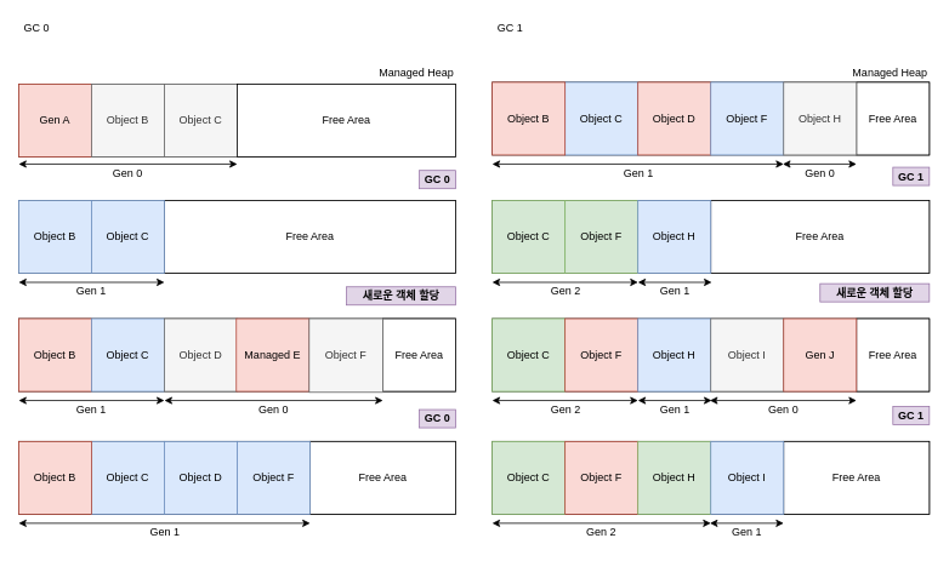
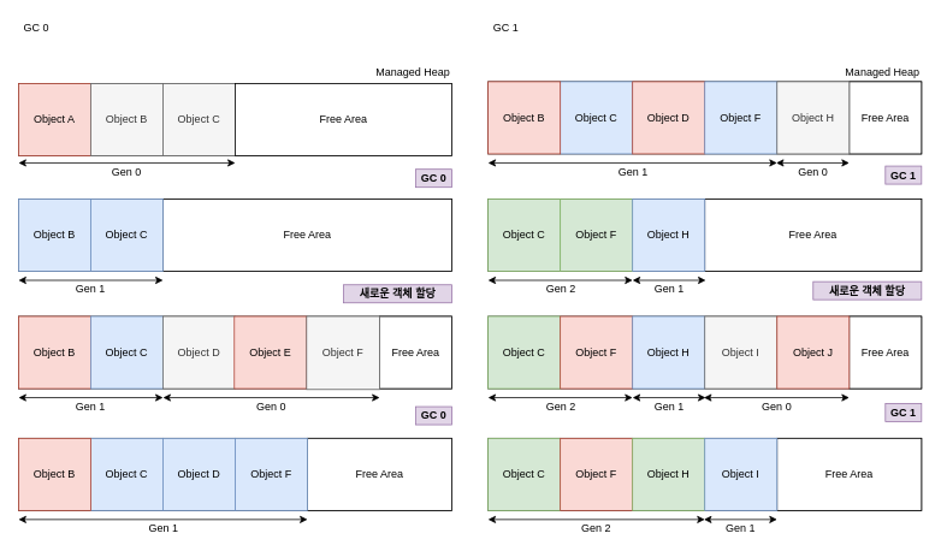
  <mxCell id="0" />
  <mxCell id="1" parent="0" />
  <mxCell id="2" value="" style="whiteSpace=wrap;html=1;" parent="1" vertex="1"><mxGeometry x="20" y="92" width="480" height="80" as="geometry" /></mxCell>
- <mxCell id="3" value="Gen A" style="whiteSpace=wrap;html=1;aspect=fixed;fillColor=#fad9d5;strokeColor=#ae4132;" parent="1" vertex="1"><mxGeometry x="20" y="92" width="80" height="80" as="geometry" /></mxCell>
+ <mxCell id="3" value="Object A" style="whiteSpace=wrap;html=1;aspect=fixed;fillColor=#fad9d5;strokeColor=#ae4132;" parent="1" vertex="1"><mxGeometry x="20" y="92" width="80" height="80" as="geometry" /></mxCell>
  <mxCell id="4" value="Object B" style="whiteSpace=wrap;html=1;aspect=fixed;fillColor=#f5f5f5;strokeColor=#666666;fontColor=#333333;" parent="1" vertex="1"><mxGeometry x="100" y="92" width="80" height="80" as="geometry" /></mxCell>
  <mxCell id="5" value="Object C" style="whiteSpace=wrap;html=1;aspect=fixed;fillColor=#f5f5f5;strokeColor=#666666;fontColor=#333333;" parent="1" vertex="1"><mxGeometry x="180" y="92" width="80" height="80" as="geometry" /></mxCell>
  <mxCell id="6" value="Free Area" style="whiteSpace=wrap;html=1;" parent="1" vertex="1"><mxGeometry x="260" y="92" width="240" height="80" as="geometry" /></mxCell>
  <mxCell id="7" value="" style="whiteSpace=wrap;html=1;" parent="1" vertex="1"><mxGeometry x="20" y="220" width="480" height="80" as="geometry" /></mxCell>
  <mxCell id="8" value="" style="whiteSpace=wrap;html=1;" parent="1" vertex="1"><mxGeometry x="20" y="350" width="480" height="80" as="geometry" /></mxCell>
  <mxCell id="9" value="Managed Heap" style="text;html=1;strokeColor=none;fillColor=none;align=right;verticalAlign=middle;whiteSpace=wrap;rounded=0;" parent="1" vertex="1"><mxGeometry x="339" y="70" width="161" height="20" as="geometry" /></mxCell>
  <mxCell id="10" value="Free Area" style="whiteSpace=wrap;html=1;" parent="1" vertex="1"><mxGeometry x="180" y="220" width="320" height="80" as="geometry" /></mxCell>
  <mxCell id="11" value="Object B" style="whiteSpace=wrap;html=1;aspect=fixed;fillColor=#dae8fc;strokeColor=#6c8ebf;" parent="1" vertex="1"><mxGeometry x="20" y="220" width="80" height="80" as="geometry" /></mxCell>
  <mxCell id="12" value="Free Area" style="whiteSpace=wrap;html=1;" parent="1" vertex="1"><mxGeometry x="420" y="350" width="80" height="80" as="geometry" /></mxCell>
  <mxCell id="13" value="" style="endArrow=classic;startArrow=classic;html=1;" edge="1" parent="1"><mxGeometry width="50" height="50" relative="1" as="geometry"><mxPoint x="20" y="180" as="sourcePoint" /><mxPoint x="260" y="180" as="targetPoint" /></mxGeometry></mxCell>
  <mxCell id="14" value="Gen 0" style="text;html=1;strokeColor=none;fillColor=none;align=center;verticalAlign=middle;whiteSpace=wrap;rounded=0;" vertex="1" parent="1"><mxGeometry x="120" y="180" width="40" height="20" as="geometry" /></mxCell>
  <mxCell id="15" value="" style="endArrow=classic;startArrow=classic;html=1;" edge="1" parent="1"><mxGeometry width="50" height="50" relative="1" as="geometry"><mxPoint x="20" y="310" as="sourcePoint" /><mxPoint x="180" y="310" as="targetPoint" /></mxGeometry></mxCell>
  <mxCell id="16" value="Gen 1" style="text;html=1;strokeColor=none;fillColor=none;align=center;verticalAlign=middle;whiteSpace=wrap;rounded=0;" vertex="1" parent="1"><mxGeometry x="80" y="310" width="40" height="20" as="geometry" /></mxCell>
  <mxCell id="17" value="Object C" style="whiteSpace=wrap;html=1;aspect=fixed;fillColor=#dae8fc;strokeColor=#6c8ebf;" vertex="1" parent="1"><mxGeometry x="100" y="220" width="80" height="80" as="geometry" /></mxCell>
  <mxCell id="18" value="GC 0" style="text;html=1;strokeColor=none;fillColor=none;align=center;verticalAlign=middle;whiteSpace=wrap;rounded=0;" vertex="1" parent="1"><mxGeometry x="20" y="20" width="40" height="20" as="geometry" /></mxCell>
  <mxCell id="19" value="Object B" style="whiteSpace=wrap;html=1;aspect=fixed;fillColor=#fad9d5;strokeColor=#ae4132;" vertex="1" parent="1"><mxGeometry x="20" y="350" width="80" height="80" as="geometry" /></mxCell>
  <mxCell id="20" value="Object C" style="whiteSpace=wrap;html=1;aspect=fixed;fillColor=#dae8fc;strokeColor=#6c8ebf;" vertex="1" parent="1"><mxGeometry x="100" y="350" width="80" height="80" as="geometry" /></mxCell>
  <mxCell id="21" value="Object D" style="whiteSpace=wrap;html=1;aspect=fixed;fillColor=#f5f5f5;strokeColor=#666666;fontColor=#333333;" vertex="1" parent="1"><mxGeometry x="180" y="350" width="80" height="80" as="geometry" /></mxCell>
- <mxCell id="22" value="Managed E" style="whiteSpace=wrap;html=1;aspect=fixed;fillColor=#fad9d5;strokeColor=#ae4132;" vertex="1" parent="1"><mxGeometry x="259" y="350" width="80" height="80" as="geometry" /></mxCell>
+ <mxCell id="22" value="Object E" style="whiteSpace=wrap;html=1;aspect=fixed;fillColor=#fad9d5;strokeColor=#ae4132;" vertex="1" parent="1"><mxGeometry x="259" y="350" width="80" height="80" as="geometry" /></mxCell>
  <mxCell id="23" value="Object F" style="whiteSpace=wrap;html=1;aspect=fixed;fillColor=#f5f5f5;strokeColor=#666666;fontColor=#333333;" vertex="1" parent="1"><mxGeometry x="339" y="350" width="81" height="81" as="geometry" /></mxCell>
  <mxCell id="24" value="" style="endArrow=classic;startArrow=classic;html=1;" edge="1" parent="1"><mxGeometry width="50" height="50" relative="1" as="geometry"><mxPoint x="20" y="440" as="sourcePoint" /><mxPoint x="180" y="440" as="targetPoint" /></mxGeometry></mxCell>
  <mxCell id="25" value="Gen 1" style="text;html=1;strokeColor=none;fillColor=none;align=center;verticalAlign=middle;whiteSpace=wrap;rounded=0;" vertex="1" parent="1"><mxGeometry x="80" y="440" width="40" height="20" as="geometry" /></mxCell>
  <mxCell id="26" value="" style="endArrow=classic;startArrow=classic;html=1;" edge="1" parent="1"><mxGeometry width="50" height="50" relative="1" as="geometry"><mxPoint x="180" y="440" as="sourcePoint" /><mxPoint x="420" y="440" as="targetPoint" /></mxGeometry></mxCell>
  <mxCell id="27" value="Gen 0" style="text;html=1;strokeColor=none;fillColor=none;align=center;verticalAlign=middle;whiteSpace=wrap;rounded=0;" vertex="1" parent="1"><mxGeometry x="280" y="440" width="40" height="20" as="geometry" /></mxCell>
  <mxCell id="28" value="" style="whiteSpace=wrap;html=1;" vertex="1" parent="1"><mxGeometry x="20" y="485" width="480" height="80" as="geometry" /></mxCell>
  <mxCell id="29" value="Free Area" style="whiteSpace=wrap;html=1;" vertex="1" parent="1"><mxGeometry x="340" y="485" width="160" height="80" as="geometry" /></mxCell>
  <mxCell id="30" value="Object C" style="whiteSpace=wrap;html=1;aspect=fixed;fillColor=#dae8fc;strokeColor=#6c8ebf;" vertex="1" parent="1"><mxGeometry x="100" y="485" width="80" height="80" as="geometry" /></mxCell>
  <mxCell id="31" value="Object D" style="whiteSpace=wrap;html=1;aspect=fixed;fillColor=#dae8fc;strokeColor=#6c8ebf;" vertex="1" parent="1"><mxGeometry x="180" y="485" width="80" height="80" as="geometry" /></mxCell>
  <mxCell id="32" value="" style="endArrow=classic;startArrow=classic;html=1;" edge="1" parent="1"><mxGeometry width="50" height="50" relative="1" as="geometry"><mxPoint x="20" y="575" as="sourcePoint" /><mxPoint x="340" y="575" as="targetPoint" /></mxGeometry></mxCell>
  <mxCell id="33" value="Gen 1" style="text;html=1;strokeColor=none;fillColor=none;align=center;verticalAlign=middle;whiteSpace=wrap;rounded=0;" vertex="1" parent="1"><mxGeometry x="161" y="575" width="40" height="20" as="geometry" /></mxCell>
  <mxCell id="34" value="Object B" style="whiteSpace=wrap;html=1;aspect=fixed;fillColor=#fad9d5;strokeColor=#ae4132;" vertex="1" parent="1"><mxGeometry x="20" y="485" width="80" height="80" as="geometry" /></mxCell>
  <mxCell id="35" value="Object F" style="whiteSpace=wrap;html=1;aspect=fixed;fillColor=#dae8fc;strokeColor=#6c8ebf;" vertex="1" parent="1"><mxGeometry x="260" y="485" width="80" height="80" as="geometry" /></mxCell>
  <mxCell id="36" value="" style="whiteSpace=wrap;html=1;" vertex="1" parent="1"><mxGeometry x="540" y="220" width="480" height="80" as="geometry" /></mxCell>
  <mxCell id="37" value="Managed Heap" style="text;html=1;strokeColor=none;fillColor=none;align=right;verticalAlign=middle;whiteSpace=wrap;rounded=0;" vertex="1" parent="1"><mxGeometry x="859" y="70" width="161" height="20" as="geometry" /></mxCell>
  <mxCell id="38" value="Free Area" style="whiteSpace=wrap;html=1;" vertex="1" parent="1"><mxGeometry x="780" y="220" width="240" height="80" as="geometry" /></mxCell>
  <mxCell id="39" value="" style="endArrow=classic;startArrow=classic;html=1;" edge="1" parent="1"><mxGeometry width="50" height="50" relative="1" as="geometry"><mxPoint x="540" y="310" as="sourcePoint" /><mxPoint x="700" y="310" as="targetPoint" /></mxGeometry></mxCell>
  <mxCell id="40" value="Gen 2" style="text;html=1;strokeColor=none;fillColor=none;align=center;verticalAlign=middle;whiteSpace=wrap;rounded=0;" vertex="1" parent="1"><mxGeometry x="601" y="310" width="40" height="20" as="geometry" /></mxCell>
  <mxCell id="41" value="GC 1" style="text;html=1;strokeColor=none;fillColor=none;align=center;verticalAlign=middle;whiteSpace=wrap;rounded=0;" vertex="1" parent="1"><mxGeometry x="540" y="20" width="40" height="20" as="geometry" /></mxCell>
  <mxCell id="42" value="" style="whiteSpace=wrap;html=1;" vertex="1" parent="1"><mxGeometry x="540" y="90" width="480" height="80" as="geometry" /></mxCell>
  <mxCell id="43" value="Free Area" style="whiteSpace=wrap;html=1;" vertex="1" parent="1"><mxGeometry x="940" y="90" width="80" height="80" as="geometry" /></mxCell>
  <mxCell id="44" value="Object C" style="whiteSpace=wrap;html=1;aspect=fixed;fillColor=#dae8fc;strokeColor=#6c8ebf;" vertex="1" parent="1"><mxGeometry x="620" y="90" width="80" height="80" as="geometry" /></mxCell>
  <mxCell id="45" value="Object D" style="whiteSpace=wrap;html=1;aspect=fixed;fillColor=#fad9d5;strokeColor=#ae4132;" vertex="1" parent="1"><mxGeometry x="700" y="90" width="80" height="80" as="geometry" /></mxCell>
  <mxCell id="46" value="" style="endArrow=classic;startArrow=classic;html=1;" edge="1" parent="1"><mxGeometry width="50" height="50" relative="1" as="geometry"><mxPoint x="540" y="180" as="sourcePoint" /><mxPoint x="860" y="180" as="targetPoint" /></mxGeometry></mxCell>
  <mxCell id="47" value="Gen 1" style="text;html=1;strokeColor=none;fillColor=none;align=center;verticalAlign=middle;whiteSpace=wrap;rounded=0;" vertex="1" parent="1"><mxGeometry x="681" y="180" width="40" height="20" as="geometry" /></mxCell>
  <mxCell id="48" value="Object B" style="whiteSpace=wrap;html=1;aspect=fixed;fillColor=#fad9d5;strokeColor=#ae4132;" vertex="1" parent="1"><mxGeometry x="540" y="90" width="80" height="80" as="geometry" /></mxCell>
  <mxCell id="49" value="Object F" style="whiteSpace=wrap;html=1;aspect=fixed;fillColor=#dae8fc;strokeColor=#6c8ebf;" vertex="1" parent="1"><mxGeometry x="780" y="90" width="80" height="80" as="geometry" /></mxCell>
  <mxCell id="50" value="Object H" style="whiteSpace=wrap;html=1;aspect=fixed;fillColor=#f5f5f5;strokeColor=#666666;fontColor=#333333;" vertex="1" parent="1"><mxGeometry x="860" y="90" width="80" height="80" as="geometry" /></mxCell>
  <mxCell id="51" value="" style="endArrow=classic;startArrow=classic;html=1;" edge="1" parent="1"><mxGeometry width="50" height="50" relative="1" as="geometry"><mxPoint x="859" y="180" as="sourcePoint" /><mxPoint x="940" y="180" as="targetPoint" /></mxGeometry></mxCell>
  <mxCell id="52" value="Gen 0" style="text;html=1;strokeColor=none;fillColor=none;align=center;verticalAlign=middle;whiteSpace=wrap;rounded=0;" vertex="1" parent="1"><mxGeometry x="880" y="180" width="40" height="20" as="geometry" /></mxCell>
  <mxCell id="53" value="Object C" style="whiteSpace=wrap;html=1;aspect=fixed;fillColor=#d5e8d4;strokeColor=#82b366;" vertex="1" parent="1"><mxGeometry x="540" y="220" width="80" height="80" as="geometry" /></mxCell>
  <mxCell id="54" value="Object F" style="whiteSpace=wrap;html=1;aspect=fixed;fillColor=#d5e8d4;strokeColor=#82b366;" vertex="1" parent="1"><mxGeometry x="620" y="220" width="80" height="80" as="geometry" /></mxCell>
  <mxCell id="55" value="" style="endArrow=classic;startArrow=classic;html=1;" edge="1" parent="1"><mxGeometry width="50" height="50" relative="1" as="geometry"><mxPoint x="700" y="310" as="sourcePoint" /><mxPoint x="781" y="310" as="targetPoint" /></mxGeometry></mxCell>
  <mxCell id="56" value="Gen 1" style="text;html=1;strokeColor=none;fillColor=none;align=center;verticalAlign=middle;whiteSpace=wrap;rounded=0;" vertex="1" parent="1"><mxGeometry x="721" y="310" width="40" height="20" as="geometry" /></mxCell>
  <mxCell id="57" value="Object H" style="whiteSpace=wrap;html=1;aspect=fixed;fillColor=#dae8fc;strokeColor=#6c8ebf;" vertex="1" parent="1"><mxGeometry x="700" y="220" width="80" height="80" as="geometry" /></mxCell>
  <mxCell id="58" value="" style="whiteSpace=wrap;html=1;" vertex="1" parent="1"><mxGeometry x="540" y="350" width="480" height="80" as="geometry" /></mxCell>
  <mxCell id="59" value="Free Area" style="whiteSpace=wrap;html=1;" vertex="1" parent="1"><mxGeometry x="940" y="350" width="80" height="80" as="geometry" /></mxCell>
  <mxCell id="60" value="" style="endArrow=classic;startArrow=classic;html=1;" edge="1" parent="1"><mxGeometry width="50" height="50" relative="1" as="geometry"><mxPoint x="540" y="440" as="sourcePoint" /><mxPoint x="700" y="440" as="targetPoint" /></mxGeometry></mxCell>
  <mxCell id="61" value="Gen 2" style="text;html=1;strokeColor=none;fillColor=none;align=center;verticalAlign=middle;whiteSpace=wrap;rounded=0;" vertex="1" parent="1"><mxGeometry x="601" y="440" width="40" height="20" as="geometry" /></mxCell>
  <mxCell id="62" value="Object C" style="whiteSpace=wrap;html=1;aspect=fixed;fillColor=#d5e8d4;strokeColor=#82b366;" vertex="1" parent="1"><mxGeometry x="540" y="350" width="80" height="80" as="geometry" /></mxCell>
  <mxCell id="63" value="Object F" style="whiteSpace=wrap;html=1;aspect=fixed;fillColor=#fad9d5;strokeColor=#ae4132;" vertex="1" parent="1"><mxGeometry x="620" y="350" width="80" height="80" as="geometry" /></mxCell>
  <mxCell id="64" value="" style="endArrow=classic;startArrow=classic;html=1;" edge="1" parent="1"><mxGeometry width="50" height="50" relative="1" as="geometry"><mxPoint x="700" y="440" as="sourcePoint" /><mxPoint x="781" y="440" as="targetPoint" /></mxGeometry></mxCell>
  <mxCell id="65" value="Gen 1" style="text;html=1;strokeColor=none;fillColor=none;align=center;verticalAlign=middle;whiteSpace=wrap;rounded=0;" vertex="1" parent="1"><mxGeometry x="721" y="440" width="40" height="20" as="geometry" /></mxCell>
  <mxCell id="66" value="Object H" style="whiteSpace=wrap;html=1;aspect=fixed;fillColor=#dae8fc;strokeColor=#6c8ebf;" vertex="1" parent="1"><mxGeometry x="700" y="350" width="80" height="80" as="geometry" /></mxCell>
  <mxCell id="67" value="Object I" style="whiteSpace=wrap;html=1;aspect=fixed;fillColor=#f5f5f5;strokeColor=#666666;fontColor=#333333;" vertex="1" parent="1"><mxGeometry x="780" y="350" width="80" height="80" as="geometry" /></mxCell>
  <mxCell id="68" value="" style="endArrow=classic;startArrow=classic;html=1;" edge="1" parent="1"><mxGeometry width="50" height="50" relative="1" as="geometry"><mxPoint x="779" y="440" as="sourcePoint" /><mxPoint x="940" y="440" as="targetPoint" /></mxGeometry></mxCell>
  <mxCell id="69" value="Gen 0" style="text;html=1;strokeColor=none;fillColor=none;align=center;verticalAlign=middle;whiteSpace=wrap;rounded=0;" vertex="1" parent="1"><mxGeometry x="840" y="440" width="40" height="20" as="geometry" /></mxCell>
- <mxCell id="70" value="Gen J" style="whiteSpace=wrap;html=1;aspect=fixed;fillColor=#fad9d5;strokeColor=#ae4132;" vertex="1" parent="1"><mxGeometry x="860" y="350" width="80" height="80" as="geometry" /></mxCell>
+ <mxCell id="70" value="Object J" style="whiteSpace=wrap;html=1;aspect=fixed;fillColor=#fad9d5;strokeColor=#ae4132;" vertex="1" parent="1"><mxGeometry x="860" y="350" width="80" height="80" as="geometry" /></mxCell>
  <mxCell id="71" value="" style="whiteSpace=wrap;html=1;" vertex="1" parent="1"><mxGeometry x="540" y="485" width="480" height="80" as="geometry" /></mxCell>
  <mxCell id="72" value="Free Area" style="whiteSpace=wrap;html=1;" vertex="1" parent="1"><mxGeometry x="860" y="485" width="160" height="80" as="geometry" /></mxCell>
  <mxCell id="73" value="" style="endArrow=classic;startArrow=classic;html=1;" edge="1" parent="1"><mxGeometry width="50" height="50" relative="1" as="geometry"><mxPoint x="540" y="575" as="sourcePoint" /><mxPoint x="780" y="575" as="targetPoint" /></mxGeometry></mxCell>
  <mxCell id="74" value="Gen 2" style="text;html=1;strokeColor=none;fillColor=none;align=center;verticalAlign=middle;whiteSpace=wrap;rounded=0;" vertex="1" parent="1"><mxGeometry x="640" y="575" width="40" height="20" as="geometry" /></mxCell>
  <mxCell id="75" value="Object C" style="whiteSpace=wrap;html=1;aspect=fixed;fillColor=#d5e8d4;strokeColor=#82b366;" vertex="1" parent="1"><mxGeometry x="540" y="485" width="80" height="80" as="geometry" /></mxCell>
  <mxCell id="76" value="Object F" style="whiteSpace=wrap;html=1;aspect=fixed;fillColor=#fad9d5;strokeColor=#ae4132;" vertex="1" parent="1"><mxGeometry x="620" y="485" width="80" height="80" as="geometry" /></mxCell>
  <mxCell id="77" value="Object H" style="whiteSpace=wrap;html=1;aspect=fixed;fillColor=#d5e8d4;strokeColor=#82b366;" vertex="1" parent="1"><mxGeometry x="700" y="485" width="80" height="80" as="geometry" /></mxCell>
  <mxCell id="78" value="Object I" style="whiteSpace=wrap;html=1;aspect=fixed;fillColor=#dae8fc;strokeColor=#6c8ebf;" vertex="1" parent="1"><mxGeometry x="780" y="485" width="80" height="80" as="geometry" /></mxCell>
  <mxCell id="79" value="" style="endArrow=classic;startArrow=classic;html=1;" edge="1" parent="1"><mxGeometry width="50" height="50" relative="1" as="geometry"><mxPoint x="779" y="575" as="sourcePoint" /><mxPoint x="860" y="575" as="targetPoint" /></mxGeometry></mxCell>
  <mxCell id="80" value="Gen 1" style="text;html=1;strokeColor=none;fillColor=none;align=center;verticalAlign=middle;whiteSpace=wrap;rounded=0;" vertex="1" parent="1"><mxGeometry x="800" y="575" width="40" height="20" as="geometry" /></mxCell>
  <mxCell id="81" value="GC 0" style="text;html=1;strokeColor=#9673a6;fillColor=#e1d5e7;align=center;verticalAlign=middle;whiteSpace=wrap;rounded=0;fontStyle=1" vertex="1" parent="1"><mxGeometry x="460" y="187" width="40" height="20" as="geometry" /></mxCell>
  <mxCell id="82" value="새로운 객체 할당" style="text;html=1;strokeColor=#9673a6;fillColor=#e1d5e7;align=center;verticalAlign=middle;whiteSpace=wrap;rounded=0;fontStyle=1" vertex="1" parent="1"><mxGeometry x="380" y="315" width="120" height="20" as="geometry" /></mxCell>
  <mxCell id="83" value="GC 0" style="text;html=1;strokeColor=#9673a6;fillColor=#e1d5e7;align=center;verticalAlign=middle;whiteSpace=wrap;rounded=0;fontStyle=1" vertex="1" parent="1"><mxGeometry x="460" y="450" width="40" height="20" as="geometry" /></mxCell>
  <mxCell id="84" value="GC 1" style="text;html=1;strokeColor=#9673a6;fillColor=#e1d5e7;align=center;verticalAlign=middle;whiteSpace=wrap;rounded=0;fontStyle=1;" vertex="1" parent="1"><mxGeometry x="980" y="183.5" width="40" height="20" as="geometry" /></mxCell>
  <mxCell id="85" value="새로운 객체 할당" style="text;html=1;strokeColor=#9673a6;fillColor=#e1d5e7;align=center;verticalAlign=middle;whiteSpace=wrap;rounded=0;fontStyle=1;" vertex="1" parent="1"><mxGeometry x="900" y="311.5" width="120" height="20" as="geometry" /></mxCell>
  <mxCell id="86" value="GC 1" style="text;html=1;strokeColor=#9673a6;fillColor=#e1d5e7;align=center;verticalAlign=middle;whiteSpace=wrap;rounded=0;fontStyle=1;" vertex="1" parent="1"><mxGeometry x="980" y="446.5" width="40" height="20" as="geometry" /></mxCell>
